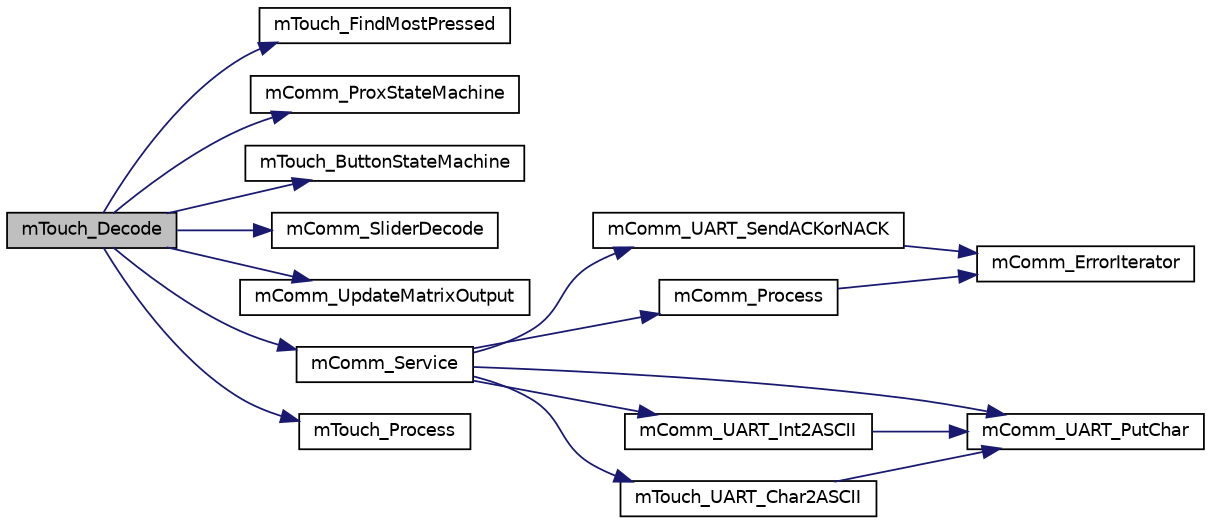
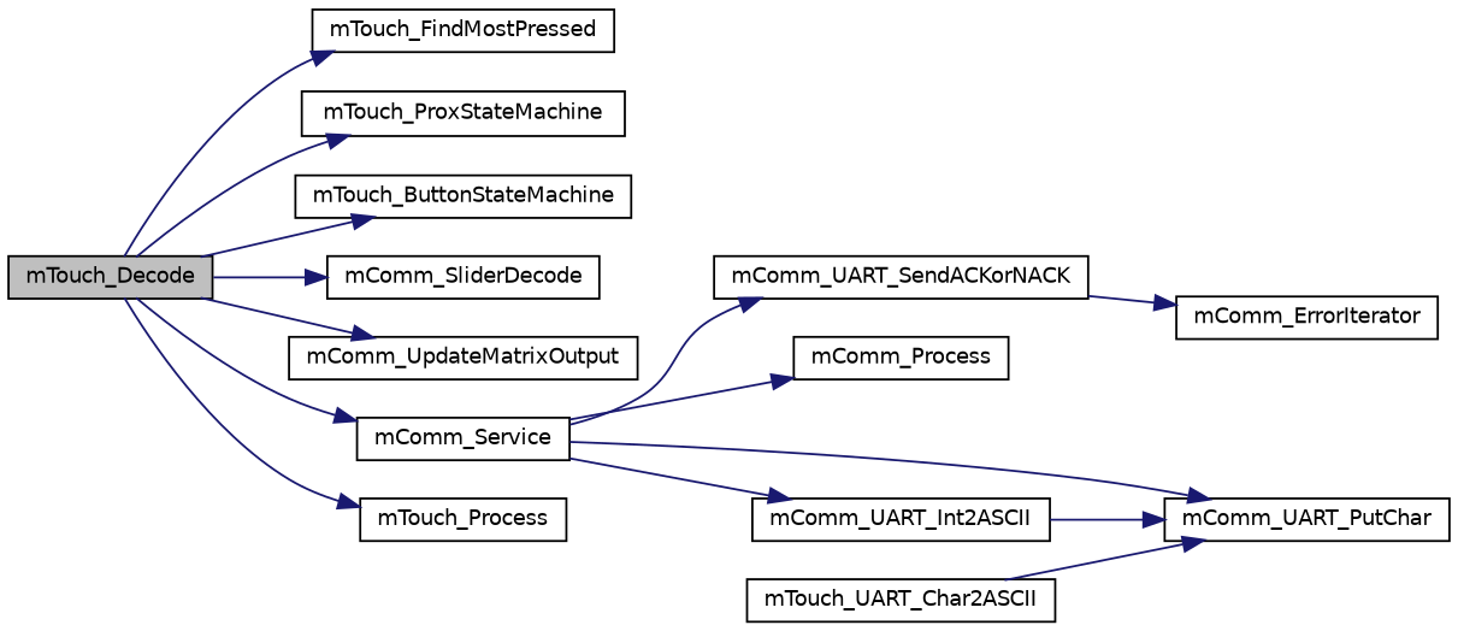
  digraph {
    rankdir=LR
    node [color=black fillcolor=white fontname=Helvetica fontsize=10 shape=record style=filled]
    edge [color=midnightblue fontname=Helvetica fontsize=10 labelfontname=Helvetica labelfontsize=10 style=solid]
    n1 [fillcolor=grey75 fontcolor=black height=0.2 label=mTouch_Decode width=0.4]
    n2 [height=0.2 label=mTouch_FindMostPressed width=0.4]
-   n3 [height=0.2 label=mComm_ProxStateMachine width=0.4]
+   n3 [height=0.2 label=mTouch_ProxStateMachine width=0.4]
    n4 [height=0.2 label=mTouch_ButtonStateMachine width=0.4]
    n5 [height=0.2 label=mComm_SliderDecode width=0.4]
    n6 [height=0.2 label=mComm_UpdateMatrixOutput width=0.4]
    n7 [height=0.2 label=mComm_Service width=0.4]
    n8 [height=0.2 label=mTouch_Process width=0.4]
    n9 [height=0.2 label=mComm_UART_SendACKorNACK width=0.4]
    n10 [height=0.2 label=mComm_UART_PutChar width=0.4]
    n11 [height=0.2 label=mComm_Process width=0.4]
    n12 [height=0.2 label=mComm_UART_Int2ASCII width=0.4]
    n13 [height=0.2 label=mTouch_UART_Char2ASCII width=0.4]
    n14 [height=0.2 label=mComm_ErrorIterator width=0.4]
    n1 -> n2
    n1 -> n3
    n1 -> n4
    n1 -> n5
    n1 -> n6
    n1 -> n7
    n1 -> n8
    n7 -> n9
    n7 -> n10
    n7 -> n11
    n7 -> n12
-   n7 -> n13
    n9 -> n14
-   n11 -> n14
    n12 -> n10
    n13 -> n10
  }
